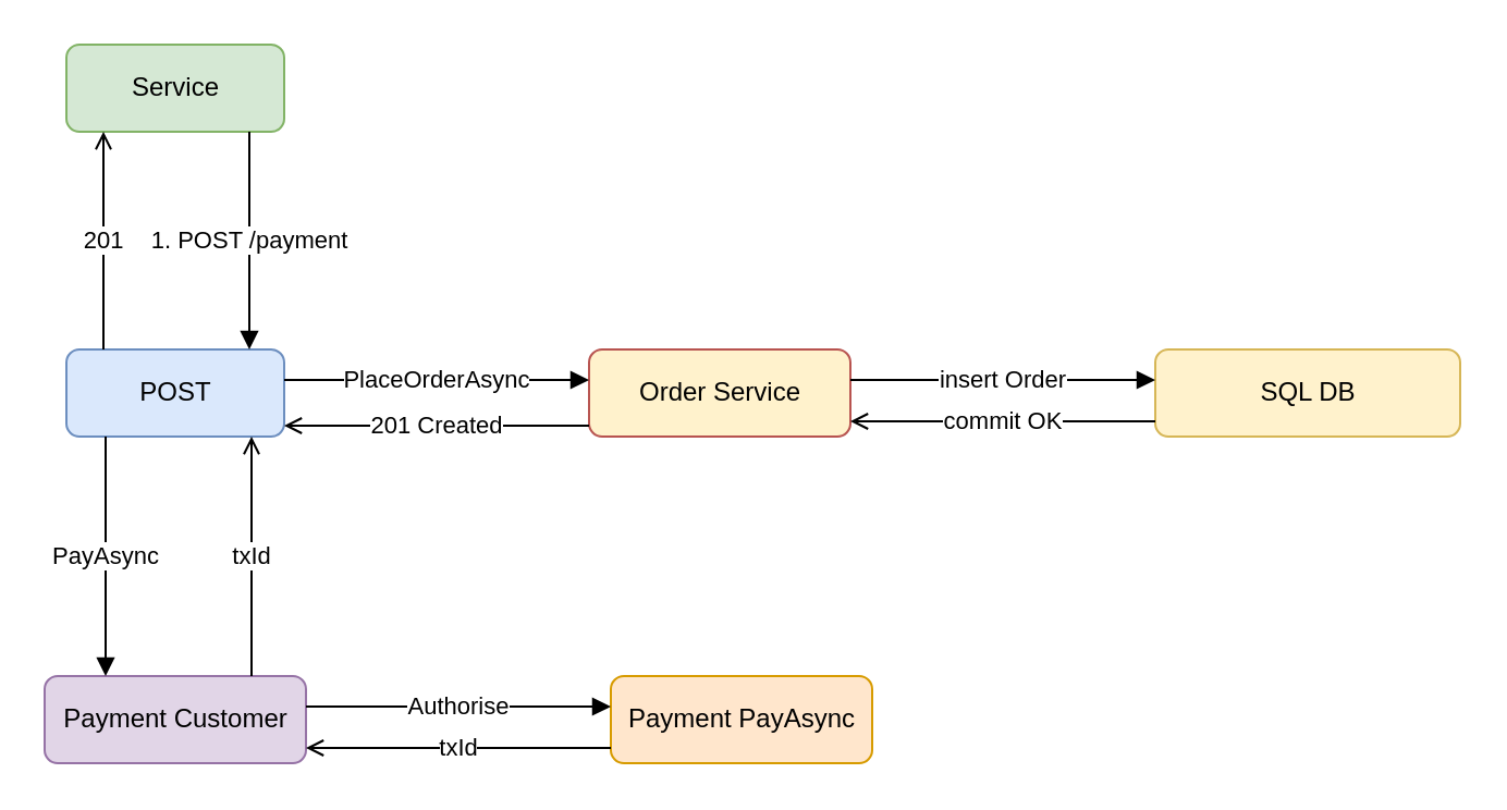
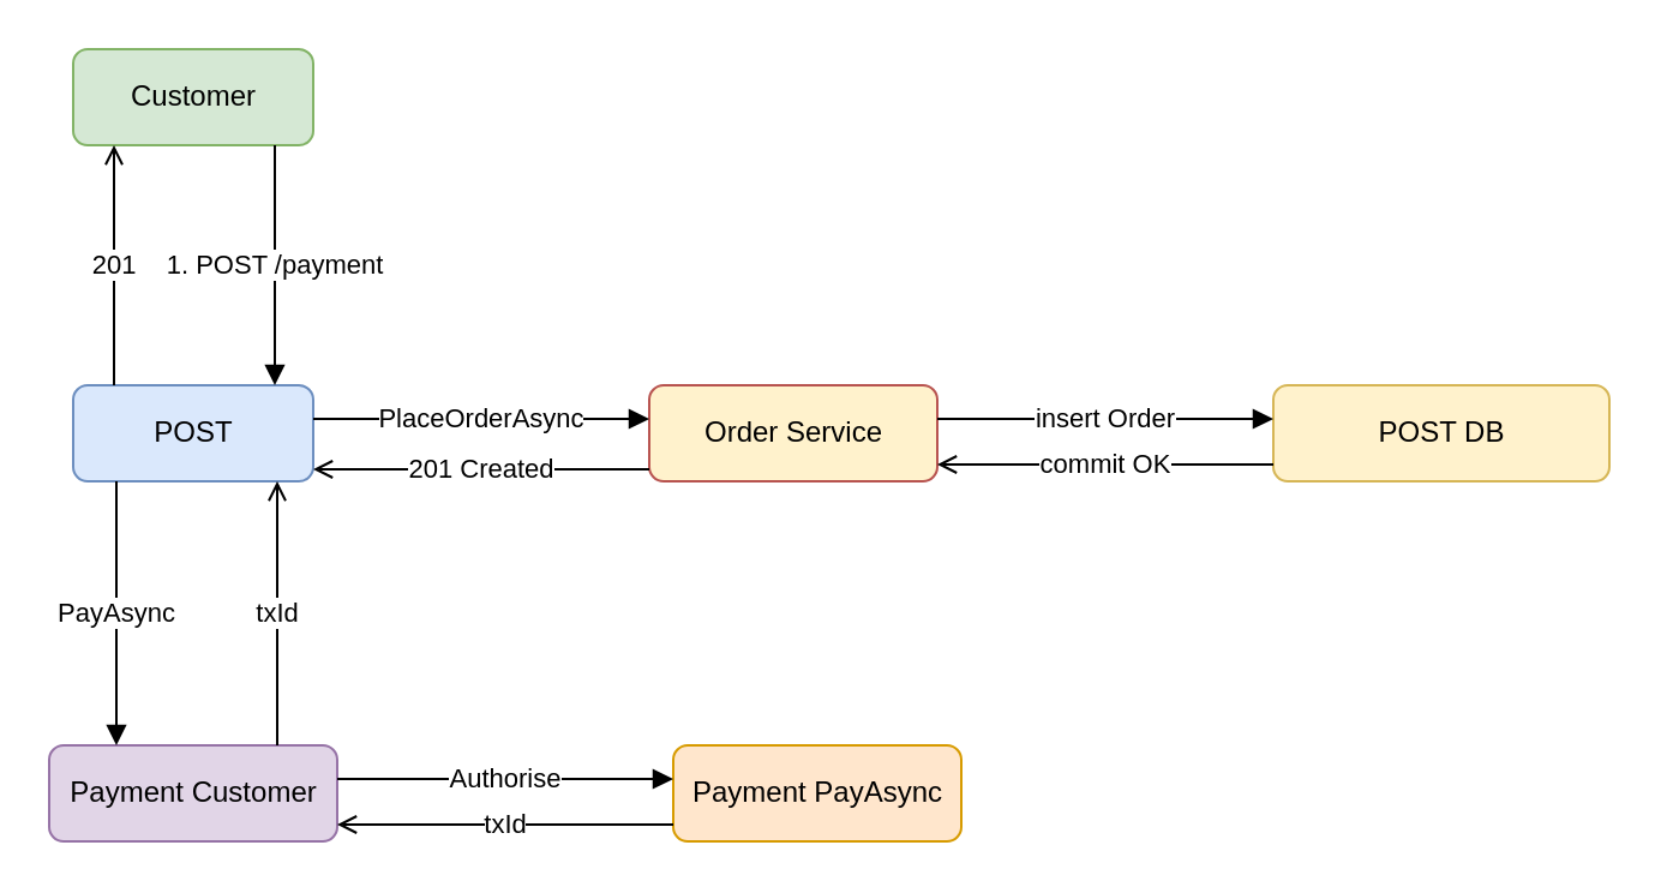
  <mxCell id="0" />
  <mxCell id="1" parent="0" />
- <mxCell id="2" value="Service" style="rounded=1;html=1;fillColor=#d5e8d4;strokeColor=#82b366;" parent="1" vertex="1"><mxGeometry x="30" y="20" width="100" height="40" as="geometry" /></mxCell>
+ <mxCell id="2" value="Customer" style="rounded=1;html=1;fillColor=#d5e8d4;strokeColor=#82b366;" parent="1" vertex="1"><mxGeometry x="30" y="20" width="100" height="40" as="geometry" /></mxCell>
  <mxCell id="3" value="POST" style="rounded=1;html=1;fillColor=#dae8fc;strokeColor=#6c8ebf;" parent="1" vertex="1"><mxGeometry x="30" y="160" width="100" height="40" as="geometry" /></mxCell>
  <mxCell id="4" value="Payment Customer" style="rounded=1;html=1;fillColor=#e1d5e7;strokeColor=#9673a6;" parent="1" vertex="1"><mxGeometry x="20" y="310" width="120" height="40" as="geometry" /></mxCell>
  <mxCell id="5" value="Payment PayAsync" style="rounded=1;html=1;fillColor=#ffe6cc;strokeColor=#d79b00;" parent="1" vertex="1"><mxGeometry x="280" y="310" width="120" height="40" as="geometry" /></mxCell>
  <mxCell id="6" value="Order Service" style="rounded=1;html=1;fillColor=#fff2cc;strokeColor=#b85450;" parent="1" vertex="1"><mxGeometry x="270" y="160" width="120" height="40" as="geometry" /></mxCell>
- <mxCell id="7" value="SQL DB" style="rounded=1;html=1;fillColor=#fff2cc;strokeColor=#d6b656;" parent="1" vertex="1"><mxGeometry x="530" y="160" width="140" height="40" as="geometry" /></mxCell>
+ <mxCell id="7" value="POST DB" style="rounded=1;html=1;fillColor=#fff2cc;strokeColor=#d6b656;" parent="1" vertex="1"><mxGeometry x="530" y="160" width="140" height="40" as="geometry" /></mxCell>
  <mxCell id="8" value="1. POST /payment" style="endArrow=block;html=1;" parent="1" edge="1"><mxGeometry relative="1" as="geometry"><mxPoint x="114" y="60" as="sourcePoint" /><mxPoint x="114" y="160" as="targetPoint" /></mxGeometry></mxCell>
  <mxCell id="9" value="PayAsync" style="endArrow=block;html=1;" parent="1" edge="1"><mxGeometry relative="1" as="geometry"><mxPoint x="48" y="200" as="sourcePoint" /><mxPoint x="48" y="310" as="targetPoint" /></mxGeometry></mxCell>
  <mxCell id="10" value="Authorise" style="endArrow=block;html=1;" parent="1" edge="1"><mxGeometry relative="1" as="geometry"><mxPoint x="140" y="324" as="sourcePoint" /><mxPoint x="280" y="324" as="targetPoint" /></mxGeometry></mxCell>
  <mxCell id="11" value="txId" style="endArrow=open;html=1;" parent="1" edge="1"><mxGeometry relative="1" as="geometry"><mxPoint x="280" y="343" as="sourcePoint" /><mxPoint x="140" y="343" as="targetPoint" /></mxGeometry></mxCell>
  <mxCell id="12" value="txId" style="endArrow=open;html=1;" parent="1" edge="1"><mxGeometry relative="1" as="geometry"><mxPoint x="115" y="310" as="sourcePoint" /><mxPoint x="115" y="200" as="targetPoint" /></mxGeometry></mxCell>
  <mxCell id="13" value="PlaceOrderAsync" style="endArrow=block;html=1;" parent="1" edge="1"><mxGeometry relative="1" as="geometry"><mxPoint x="130" y="174" as="sourcePoint" /><mxPoint x="270" y="174" as="targetPoint" /></mxGeometry></mxCell>
  <mxCell id="14" value="insert Order" style="endArrow=block;html=1;" parent="1" edge="1"><mxGeometry relative="1" as="geometry"><mxPoint x="390" y="174" as="sourcePoint" /><mxPoint x="530" y="174" as="targetPoint" /></mxGeometry></mxCell>
  <mxCell id="15" value="commit OK" style="endArrow=open;html=1;" parent="1" edge="1"><mxGeometry relative="1" as="geometry"><mxPoint x="530" y="193" as="sourcePoint" /><mxPoint x="390" y="193" as="targetPoint" /></mxGeometry></mxCell>
  <mxCell id="16" value="201 Created" style="endArrow=open;html=1;" parent="1" edge="1"><mxGeometry relative="1" as="geometry"><mxPoint x="270" y="195" as="sourcePoint" /><mxPoint x="130" y="195" as="targetPoint" /></mxGeometry></mxCell>
  <mxCell id="17" value="201" style="endArrow=open;html=1;" parent="1" edge="1"><mxGeometry relative="1" as="geometry"><mxPoint x="47" y="160" as="sourcePoint" /><mxPoint x="47" y="60" as="targetPoint" /></mxGeometry></mxCell>
